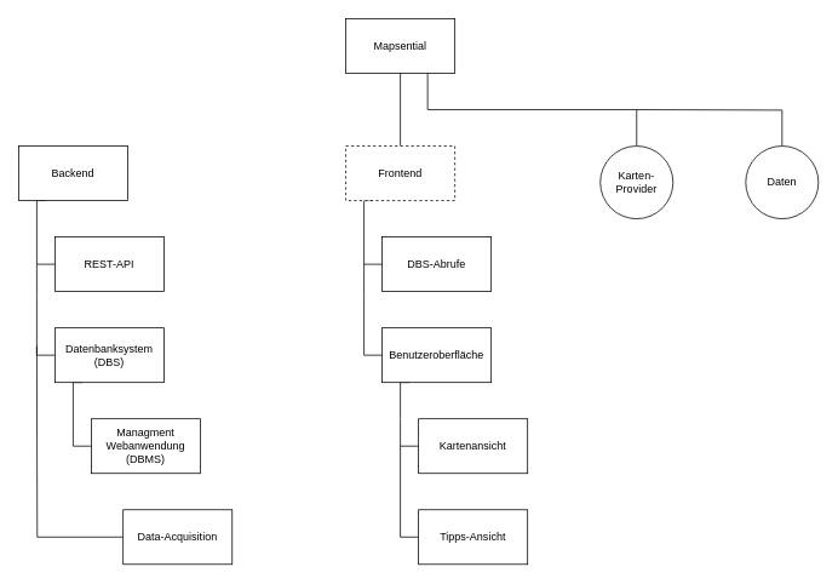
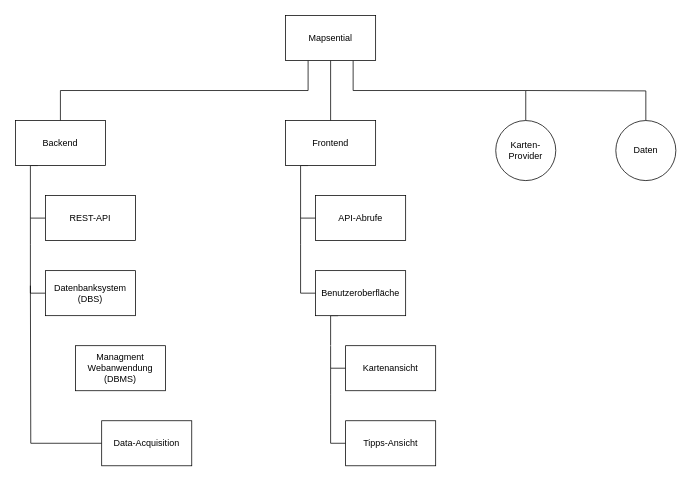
  <mxCell id="0" />
  <mxCell id="1" parent="0" />
  <mxCell id="2" style="edgeStyle=orthogonalEdgeStyle;rounded=0;orthogonalLoop=1;jettySize=auto;html=1;entryX=0.5;entryY=0;entryDx=0;entryDy=0;endArrow=none;endFill=0;" parent="1" source="6" target="10" edge="1"><mxGeometry relative="1" as="geometry" /></mxCell>
  <mxCell id="3" style="edgeStyle=orthogonalEdgeStyle;rounded=0;orthogonalLoop=1;jettySize=auto;html=1;exitX=0.75;exitY=1;exitDx=0;exitDy=0;entryX=0.5;entryY=0;entryDx=0;entryDy=0;endArrow=none;endFill=0;" parent="1" source="6" target="21" edge="1"><mxGeometry relative="1" as="geometry" /></mxCell>
+ <mxCell id="4" style="edgeStyle=orthogonalEdgeStyle;rounded=0;orthogonalLoop=1;jettySize=auto;html=1;exitX=0.25;exitY=1;exitDx=0;exitDy=0;entryX=0.5;entryY=0;entryDx=0;entryDy=0;endArrow=none;endFill=0;" parent="1" source="6" target="8" edge="1"><mxGeometry relative="1" as="geometry" /></mxCell>
  <mxCell id="5" style="edgeStyle=orthogonalEdgeStyle;rounded=0;orthogonalLoop=1;jettySize=auto;html=1;endArrow=none;endFill=0;" parent="1" target="27" edge="1"><mxGeometry relative="1" as="geometry"><mxPoint x="700" y="120" as="sourcePoint" /></mxGeometry></mxCell>
  <mxCell id="6" value="Mapsential" style="rounded=0;whiteSpace=wrap;html=1;" parent="1" vertex="1"><mxGeometry x="380" y="20" width="120" height="60" as="geometry" /></mxCell>
  <mxCell id="7" style="edgeStyle=orthogonalEdgeStyle;rounded=0;orthogonalLoop=1;jettySize=auto;html=1;exitX=0.25;exitY=1;exitDx=0;exitDy=0;entryX=0;entryY=0.5;entryDx=0;entryDy=0;endArrow=none;endFill=0;" parent="1" source="8" target="11" edge="1"><mxGeometry relative="1" as="geometry"><Array as="points"><mxPoint x="40" y="220" /><mxPoint x="40" y="290" /></Array></mxGeometry></mxCell>
  <mxCell id="8" value="Backend" style="rounded=0;whiteSpace=wrap;html=1;" parent="1" vertex="1"><mxGeometry x="20" y="160" width="120" height="60" as="geometry" /></mxCell>
  <mxCell id="9" style="edgeStyle=orthogonalEdgeStyle;rounded=0;orthogonalLoop=1;jettySize=auto;html=1;exitX=0.25;exitY=1;exitDx=0;exitDy=0;entryX=0;entryY=0.5;entryDx=0;entryDy=0;endArrow=none;endFill=0;" parent="1" source="10" target="17" edge="1"><mxGeometry relative="1" as="geometry"><Array as="points"><mxPoint x="400" y="220" /><mxPoint x="400" y="290" /></Array></mxGeometry></mxCell>
- <mxCell id="10" value="Frontend" style="rounded=0;whiteSpace=wrap;html=1;dashed=1;" parent="1" vertex="1"><mxGeometry x="380" y="160" width="120" height="60" as="geometry" /></mxCell>
+ <mxCell id="10" value="Frontend" style="rounded=0;whiteSpace=wrap;html=1;" parent="1" vertex="1"><mxGeometry x="380" y="160" width="120" height="60" as="geometry" /></mxCell>
  <mxCell id="11" value="REST-API" style="rounded=0;whiteSpace=wrap;html=1;" parent="1" vertex="1"><mxGeometry x="60" y="260" width="120" height="60" as="geometry" /></mxCell>
- <mxCell id="12" style="edgeStyle=orthogonalEdgeStyle;rounded=0;orthogonalLoop=1;jettySize=auto;html=1;exitX=0.25;exitY=1;exitDx=0;exitDy=0;entryX=0;entryY=0.5;entryDx=0;entryDy=0;endArrow=none;endFill=0;" parent="1" source="14" target="22" edge="1"><mxGeometry relative="1" as="geometry"><Array as="points"><mxPoint x="80" y="420" /><mxPoint x="80" y="490" /></Array></mxGeometry></mxCell>
  <mxCell id="13" style="edgeStyle=orthogonalEdgeStyle;rounded=0;orthogonalLoop=1;jettySize=auto;html=1;endArrow=none;endFill=0;" parent="1" source="14" edge="1"><mxGeometry relative="1" as="geometry"><mxPoint x="40" y="290" as="targetPoint" /></mxGeometry></mxCell>
  <mxCell id="14" value="Datenbanksystem (DBS)" style="rounded=0;whiteSpace=wrap;html=1;" parent="1" vertex="1"><mxGeometry x="60" y="360" width="120" height="60" as="geometry" /></mxCell>
  <mxCell id="15" style="edgeStyle=orthogonalEdgeStyle;rounded=0;orthogonalLoop=1;jettySize=auto;html=1;endArrow=none;endFill=0;" parent="1" source="16" edge="1"><mxGeometry relative="1" as="geometry"><mxPoint x="40" y="380" as="targetPoint" /></mxGeometry></mxCell>
  <mxCell id="16" value="Data-Acquisition" style="rounded=0;whiteSpace=wrap;html=1;" parent="1" vertex="1"><mxGeometry x="135" y="560" width="120" height="60" as="geometry" /></mxCell>
- <mxCell id="17" value="DBS-Abrufe" style="rounded=0;whiteSpace=wrap;html=1;" parent="1" vertex="1"><mxGeometry x="420" y="260" width="120" height="60" as="geometry" /></mxCell>
+ <mxCell id="17" value="API-Abrufe" style="rounded=0;whiteSpace=wrap;html=1;" parent="1" vertex="1"><mxGeometry x="420" y="260" width="120" height="60" as="geometry" /></mxCell>
  <mxCell id="18" style="edgeStyle=orthogonalEdgeStyle;rounded=0;orthogonalLoop=1;jettySize=auto;html=1;endArrow=none;endFill=0;" parent="1" source="20" edge="1"><mxGeometry relative="1" as="geometry"><mxPoint x="400" y="290" as="targetPoint" /></mxGeometry></mxCell>
  <mxCell id="19" style="edgeStyle=orthogonalEdgeStyle;rounded=0;orthogonalLoop=1;jettySize=auto;html=1;exitX=0.25;exitY=1;exitDx=0;exitDy=0;endArrow=none;endFill=0;" parent="1" source="20" edge="1"><mxGeometry relative="1" as="geometry"><mxPoint x="440" y="460" as="targetPoint" /><Array as="points"><mxPoint x="440" y="420" /></Array></mxGeometry></mxCell>
  <mxCell id="20" value="Benutzeroberfläche" style="rounded=0;whiteSpace=wrap;html=1;" parent="1" vertex="1"><mxGeometry x="420" y="360" width="120" height="60" as="geometry" /></mxCell>
  <mxCell id="21" value="Karten-Provider" style="ellipse;whiteSpace=wrap;html=1;aspect=fixed;" parent="1" vertex="1"><mxGeometry x="660" y="160" width="80" height="80" as="geometry" /></mxCell>
  <mxCell id="22" value="Managment Webanwendung (DBMS)" style="rounded=0;whiteSpace=wrap;html=1;" parent="1" vertex="1"><mxGeometry x="100" y="460" width="120" height="60" as="geometry" /></mxCell>
  <mxCell id="23" style="edgeStyle=orthogonalEdgeStyle;rounded=0;orthogonalLoop=1;jettySize=auto;html=1;endArrow=none;endFill=0;" parent="1" source="24" edge="1"><mxGeometry relative="1" as="geometry"><mxPoint x="440" y="460" as="targetPoint" /></mxGeometry></mxCell>
  <mxCell id="24" value="Kartenansicht" style="rounded=0;whiteSpace=wrap;html=1;" parent="1" vertex="1"><mxGeometry x="460" y="460" width="120" height="60" as="geometry" /></mxCell>
  <mxCell id="25" style="edgeStyle=orthogonalEdgeStyle;rounded=0;orthogonalLoop=1;jettySize=auto;html=1;endArrow=none;endFill=0;" parent="1" source="26" edge="1"><mxGeometry relative="1" as="geometry"><mxPoint x="440" y="490" as="targetPoint" /></mxGeometry></mxCell>
  <mxCell id="26" value="Tipps-Ansicht" style="rounded=0;whiteSpace=wrap;html=1;" parent="1" vertex="1"><mxGeometry x="460" y="560" width="120" height="60" as="geometry" /></mxCell>
  <mxCell id="27" value="Daten" style="ellipse;whiteSpace=wrap;html=1;aspect=fixed;" parent="1" vertex="1"><mxGeometry x="820" y="160" width="80" height="80" as="geometry" /></mxCell>
